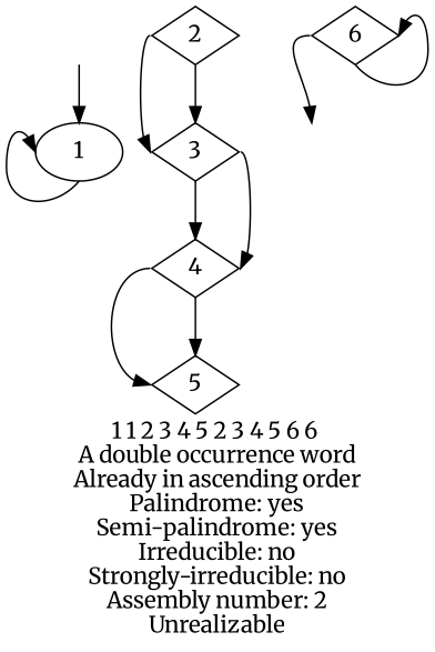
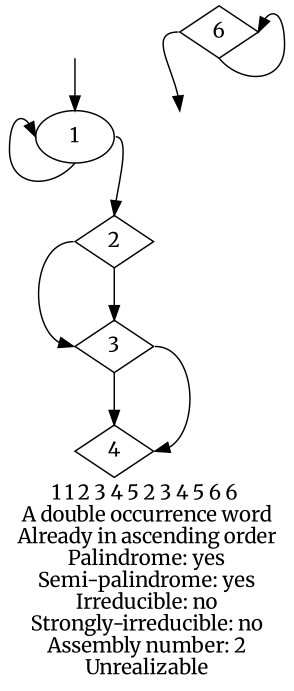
  digraph {
    fontname=Merriweather
    label="1 1 2 3 4 5 2 3 4 5 6 6 \nA double occurrence word\nAlready in ascending order\nPalindrome: yes\nSemi-palindrome: yes\nIrreducible: no\nStrongly-irreducible: no\nAssembly number: 2\nUnrealizable\n"
    node [fontname=Merriweather shape=diamond]
    edge [fontname=Merriweather headport=n tailport=s]
    a [style=invis]
    1 [shape=ellipse]
    2
    b [style=invis]
    3
    4
-   5
    6
    a -> 1
    1 -> 1 [headport=w]
+   1 -> 2 [tailport=e]
    2 -> 3
    2 -> 3 [headport=w tailport=w]
    3 -> 4
    3 -> 4 [headport=e tailport=e]
-   4 -> 5
-   4 -> 5 [headport=w tailport=w]
    6 -> b [tailport=w]
    6 -> 6 [headport=e]
  }
